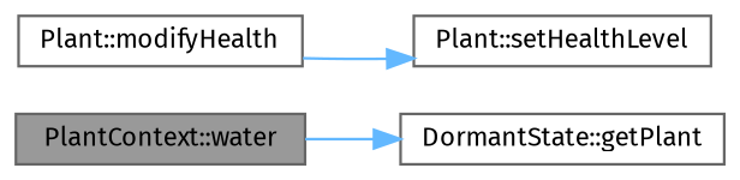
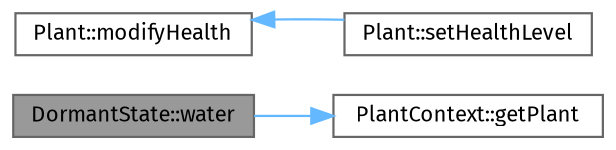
  digraph {
    fontname="Fira Sans"
    rankdir=LR
    node [color=grey40 fillcolor=white fontname="Fira Sans" fontsize=10 shape=box style=filled]
    edge [color=steelblue1 fontname="Fira Sans" fontsize=10 labelfontname=Helvetica labelfontsize=10 style=solid]
-   n1 [color=gray40 fillcolor=grey60 fontcolor=black height=0.2 label="PlantContext::water" width=0.4]
-   n2 [height=0.2 label="DormantState::getPlant" width=0.4]
+   n1 [color=gray40 fillcolor=grey60 fontcolor=black height=0.2 label="DormantState::water" width=0.4]
+   n2 [height=0.2 label="PlantContext::getPlant" width=0.4]
    n3 [height=0.2 label="Plant::modifyHealth" width=0.4]
    n4 [height=0.2 label="Plant::setHealthLevel" width=0.4]
    n1 -> n2
-   n3 -> n4
+   n4 -> n3
  }
